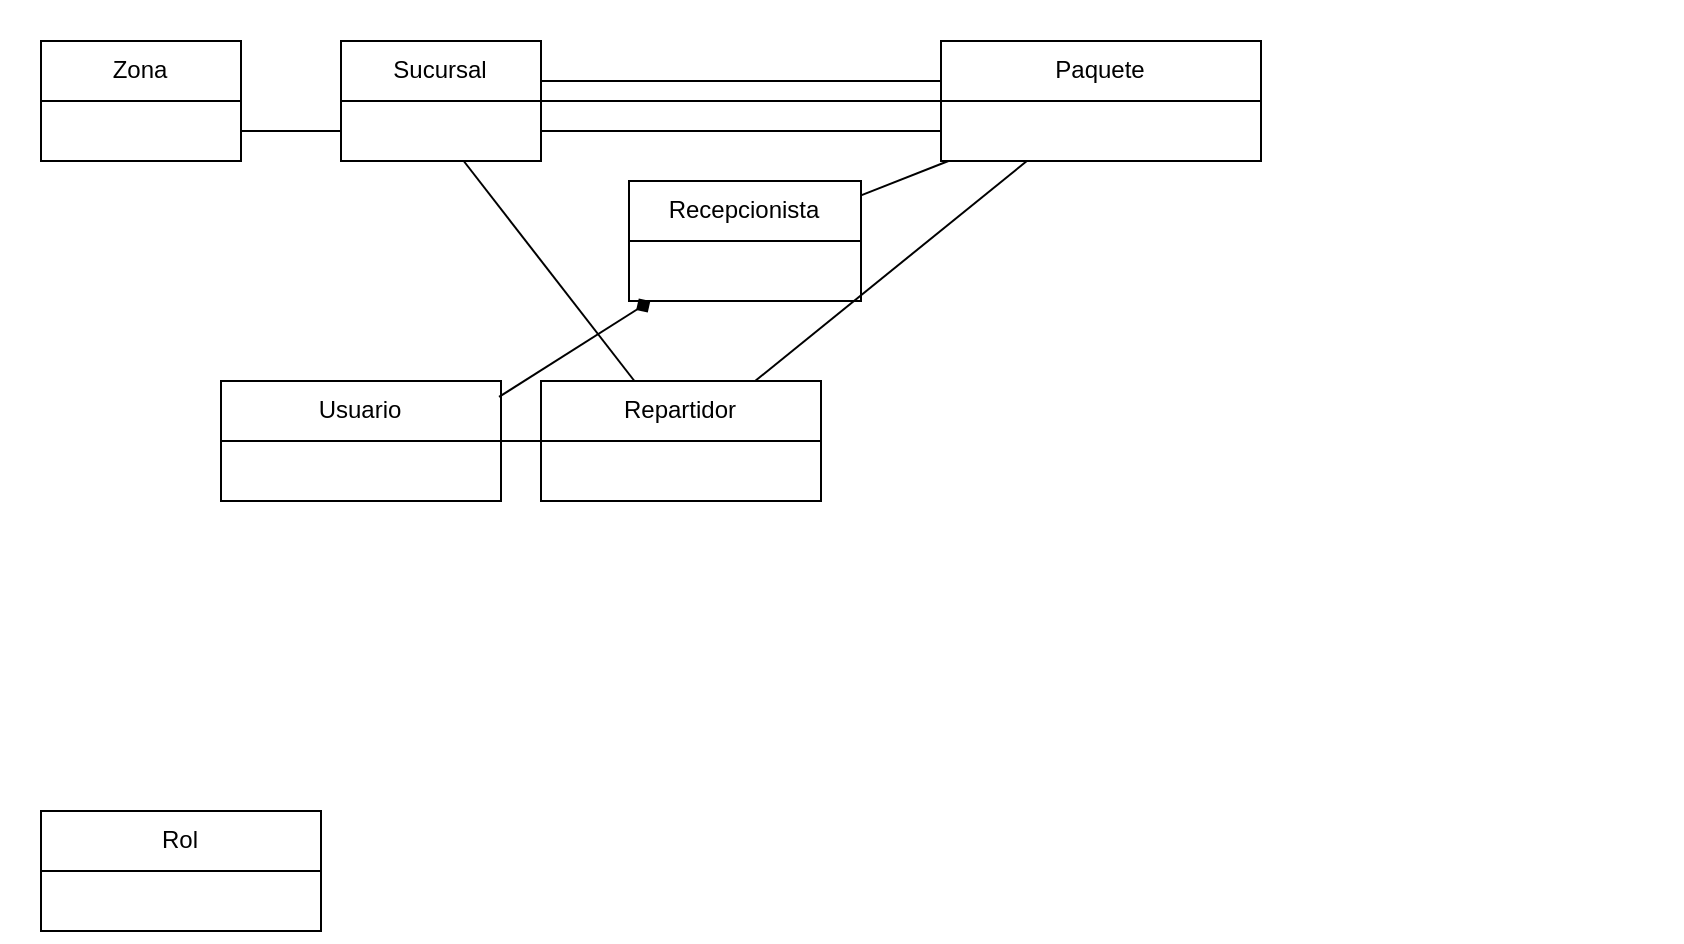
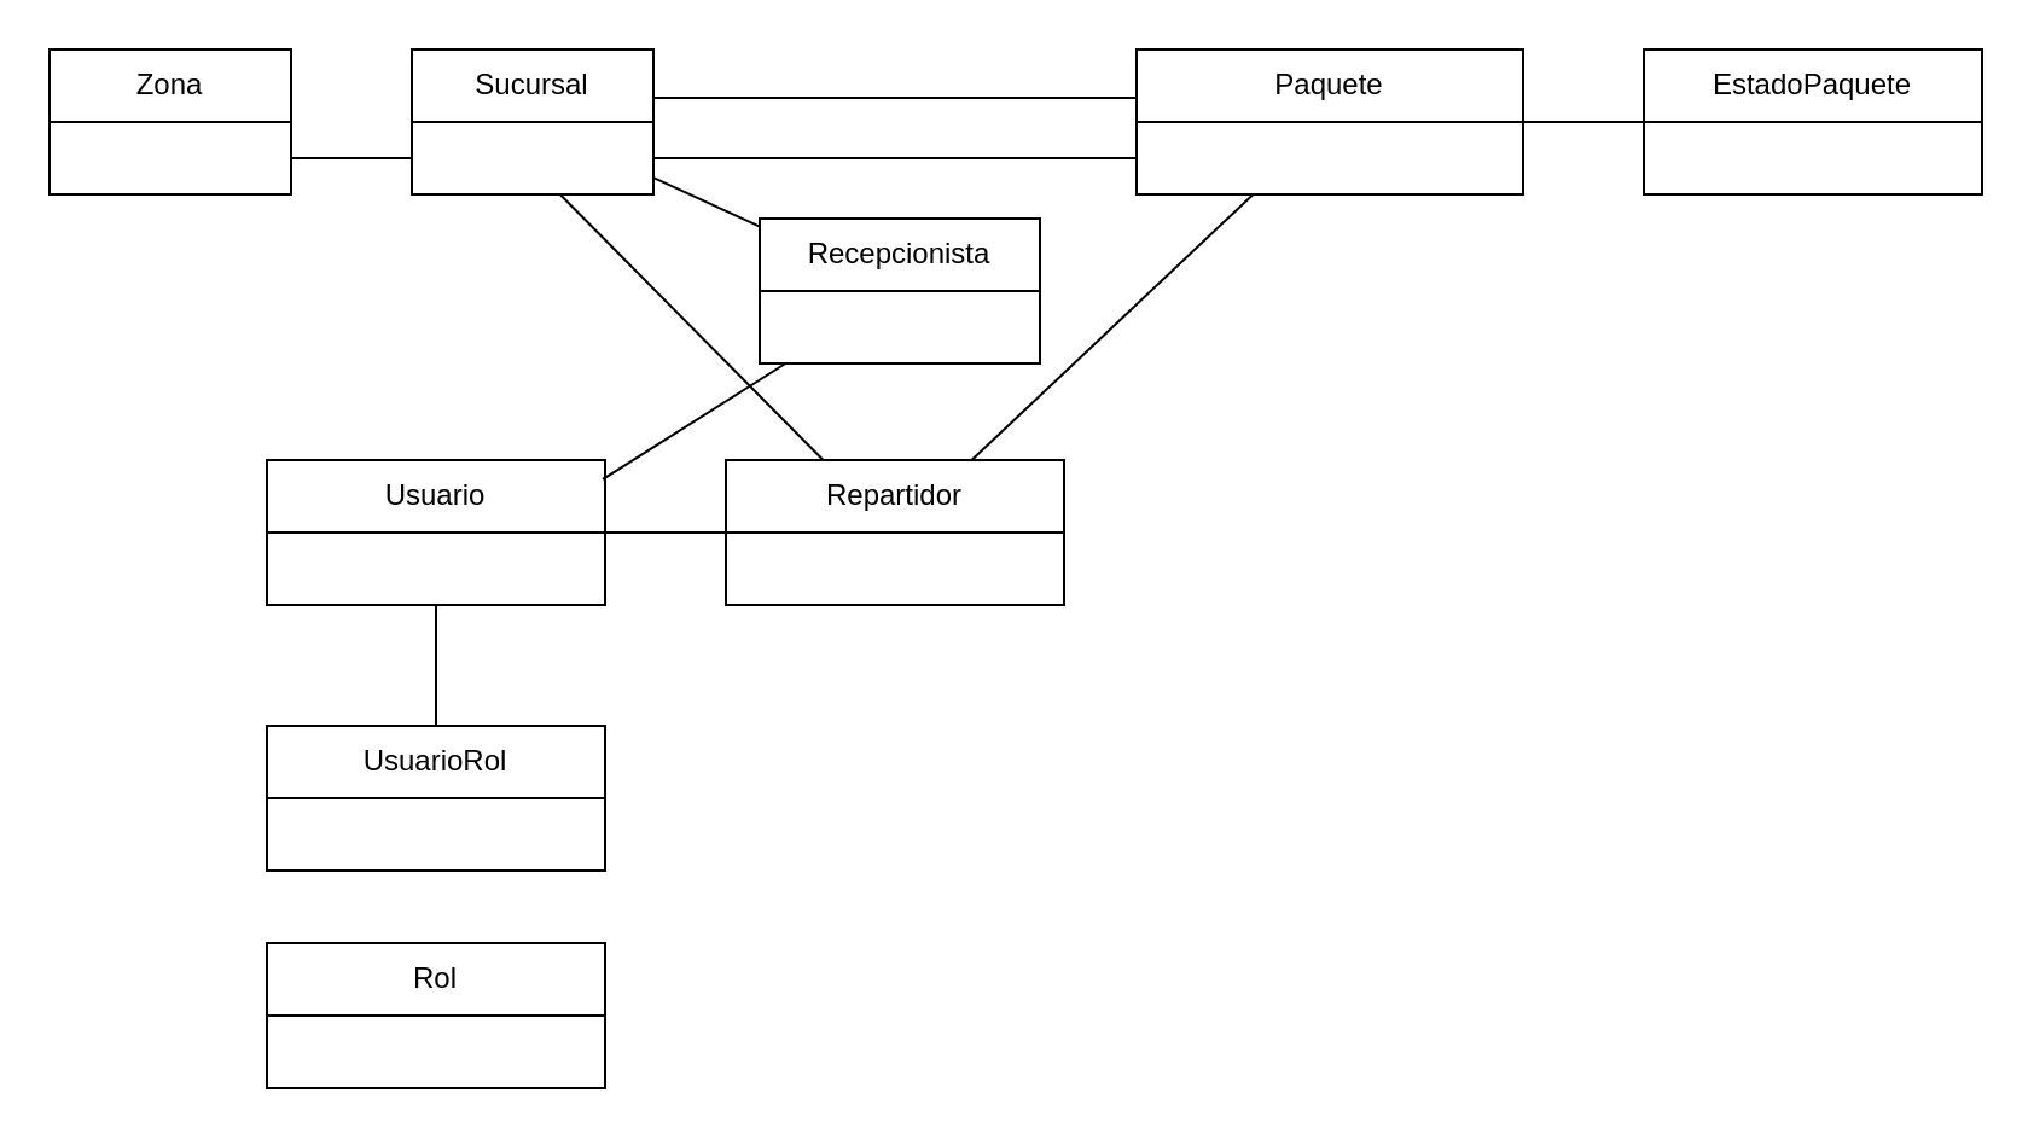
  <mxCell id="0" />
  <mxCell id="1" parent="0" />
  <mxCell id="2" value="Zona" style="swimlane;fontStyle=0;childLayout=stackLayout;horizontal=1;startSize=30;horizontalStack=0;resizeParent=1;resizeParentMax=0;resizeLast=0;collapsible=1;marginBottom=0;whiteSpace=wrap;html=1;" parent="1" vertex="1"><mxGeometry x="20" y="20" width="100" height="60" as="geometry" /></mxCell>
  <mxCell id="3" value="Usuario" style="swimlane;fontStyle=0;childLayout=stackLayout;horizontal=1;startSize=30;horizontalStack=0;resizeParent=1;resizeParentMax=0;resizeLast=0;collapsible=1;marginBottom=0;whiteSpace=wrap;html=1;" parent="1" vertex="1"><mxGeometry x="110" y="190" width="140" height="60" as="geometry"><mxRectangle x="50" y="400" width="70" height="30" as="alternateBounds" /></mxGeometry></mxCell>
- <mxCell id="4" value="Repartidor" style="swimlane;fontStyle=0;childLayout=stackLayout;horizontal=1;startSize=30;horizontalStack=0;resizeParent=1;resizeParentMax=0;resizeLast=0;collapsible=1;marginBottom=0;whiteSpace=wrap;html=1;" parent="1" vertex="1"><mxGeometry x="270" y="190" width="140" height="60" as="geometry" /></mxCell>
+ <mxCell id="4" value="Repartidor" style="swimlane;fontStyle=0;childLayout=stackLayout;horizontal=1;startSize=30;horizontalStack=0;resizeParent=1;resizeParentMax=0;resizeLast=0;collapsible=1;marginBottom=0;whiteSpace=wrap;html=1;" parent="1" vertex="1"><mxGeometry x="300" y="190" width="140" height="60" as="geometry" /></mxCell>
  <mxCell id="5" value="Sucursal" style="swimlane;fontStyle=0;childLayout=stackLayout;horizontal=1;startSize=30;horizontalStack=0;resizeParent=1;resizeParentMax=0;resizeLast=0;collapsible=1;marginBottom=0;whiteSpace=wrap;html=1;" parent="1" vertex="1"><mxGeometry x="170" y="20" width="100" height="60" as="geometry" /></mxCell>
- <mxCell id="6" value="Rol" style="swimlane;fontStyle=0;childLayout=stackLayout;horizontal=1;startSize=30;horizontalStack=0;resizeParent=1;resizeParentMax=0;resizeLast=0;collapsible=1;marginBottom=0;whiteSpace=wrap;html=1;" parent="1" vertex="1"><mxGeometry x="20" y="405" width="140" height="60" as="geometry" /></mxCell>
+ <mxCell id="6" value="Rol" style="swimlane;fontStyle=0;childLayout=stackLayout;horizontal=1;startSize=30;horizontalStack=0;resizeParent=1;resizeParentMax=0;resizeLast=0;collapsible=1;marginBottom=0;whiteSpace=wrap;html=1;" parent="1" vertex="1"><mxGeometry x="110" y="390" width="140" height="60" as="geometry" /></mxCell>
+ <mxCell id="7" value="UsuarioRol" style="swimlane;fontStyle=0;childLayout=stackLayout;horizontal=1;startSize=30;horizontalStack=0;resizeParent=1;resizeParentMax=0;resizeLast=0;collapsible=1;marginBottom=0;whiteSpace=wrap;html=1;" parent="1" vertex="1"><mxGeometry x="110" y="300" width="140" height="60" as="geometry" /></mxCell>
  <mxCell id="8" value="Paquete" style="swimlane;fontStyle=0;childLayout=stackLayout;horizontal=1;startSize=30;horizontalStack=0;resizeParent=1;resizeParentMax=0;resizeLast=0;collapsible=1;marginBottom=0;whiteSpace=wrap;html=1;" parent="1" vertex="1"><mxGeometry x="470" y="20" width="160" height="60" as="geometry" /></mxCell>
  <mxCell id="9" value="Recepcionista" style="swimlane;fontStyle=0;childLayout=stackLayout;horizontal=1;startSize=30;horizontalStack=0;resizeParent=1;resizeParentMax=0;resizeLast=0;collapsible=1;marginBottom=0;whiteSpace=wrap;html=1;" parent="1" vertex="1"><mxGeometry x="314" y="90" width="116" height="60" as="geometry" /></mxCell>
+ <mxCell id="10" value="EstadoPaquete" style="swimlane;fontStyle=0;childLayout=stackLayout;horizontal=1;startSize=30;horizontalStack=0;resizeParent=1;resizeParentMax=0;resizeLast=0;collapsible=1;marginBottom=0;whiteSpace=wrap;html=1;" parent="1" vertex="1"><mxGeometry x="680" y="20" width="140" height="60" as="geometry" /></mxCell>
+ <mxCell id="11" value="" style="endArrow=none;html=1;rounded=0;" parent="1" source="7" target="3" edge="1"><mxGeometry width="50" height="50" relative="1" as="geometry"><mxPoint x="135" y="390" as="sourcePoint" /><mxPoint x="190" y="340" as="targetPoint" /></mxGeometry></mxCell>
  <mxCell id="12" value="" style="endArrow=none;html=1;rounded=0;" parent="1" source="3" target="4" edge="1"><mxGeometry width="50" height="50" relative="1" as="geometry"><mxPoint x="230" y="217.5" as="sourcePoint" /><mxPoint x="290" y="265" as="targetPoint" /></mxGeometry></mxCell>
  <mxCell id="13" value="" style="endArrow=none;html=1;rounded=0;entryX=0;entryY=0.5;entryDx=0;entryDy=0;" parent="1" edge="1"><mxGeometry width="50" height="50" relative="1" as="geometry"><mxPoint x="120" y="65" as="sourcePoint" /><mxPoint x="170" y="65" as="targetPoint" /></mxGeometry></mxCell>
  <mxCell id="14" value="" style="endArrow=none;html=1;rounded=0;" parent="1" edge="1"><mxGeometry width="50" height="50" relative="1" as="geometry"><mxPoint x="270" y="40" as="sourcePoint" /><mxPoint x="470" y="40" as="targetPoint" /><Array as="points" /></mxGeometry></mxCell>
- <mxCell id="15" value="" style="endArrow=none;html=1;rounded=0;" parent="1" source="5" target="8" edge="1"><mxGeometry width="50" height="50" relative="1" as="geometry"><mxPoint x="280" y="150" as="sourcePoint" /><mxPoint x="330" y="100" as="targetPoint" /></mxGeometry></mxCell>
- <mxCell id="16" value="" style="endArrow=diamond;html=1;rounded=0;exitX=0.993;exitY=0.133;exitDx=0;exitDy=0;exitPerimeter=0;" parent="1" source="3" target="9" edge="1"><mxGeometry width="50" height="50" relative="1" as="geometry"><mxPoint x="390" y="270" as="sourcePoint" /><mxPoint x="440" y="220" as="targetPoint" /></mxGeometry></mxCell>
+ <mxCell id="15" value="" style="endArrow=none;html=1;rounded=0;" parent="1" source="5" target="9" edge="1"><mxGeometry width="50" height="50" relative="1" as="geometry"><mxPoint x="280" y="150" as="sourcePoint" /><mxPoint x="330" y="100" as="targetPoint" /></mxGeometry></mxCell>
+ <mxCell id="16" value="" style="endArrow=none;html=1;rounded=0;exitX=0.993;exitY=0.133;exitDx=0;exitDy=0;exitPerimeter=0;" parent="1" source="3" target="9" edge="1"><mxGeometry width="50" height="50" relative="1" as="geometry"><mxPoint x="390" y="270" as="sourcePoint" /><mxPoint x="440" y="220" as="targetPoint" /></mxGeometry></mxCell>
  <mxCell id="17" value="" style="endArrow=none;html=1;rounded=0;" parent="1" source="4" target="8" edge="1"><mxGeometry width="50" height="50" relative="1" as="geometry"><mxPoint x="420" y="240" as="sourcePoint" /><mxPoint x="470" y="190" as="targetPoint" /></mxGeometry></mxCell>
+ <mxCell id="18" value="" style="endArrow=none;html=1;rounded=0;" parent="1" source="8" target="10" edge="1"><mxGeometry width="50" height="50" relative="1" as="geometry"><mxPoint x="630" y="100.01" as="sourcePoint" /><mxPoint x="678" y="100" as="targetPoint" /></mxGeometry></mxCell>
  <mxCell id="19" value="" style="endArrow=none;html=1;rounded=0;entryX=0;entryY=0.5;entryDx=0;entryDy=0;" parent="1" edge="1"><mxGeometry width="50" height="50" relative="1" as="geometry"><mxPoint x="270" y="65" as="sourcePoint" /><mxPoint x="470" y="65" as="targetPoint" /></mxGeometry></mxCell>
  <mxCell id="20" value="" style="endArrow=none;html=1;rounded=0;" parent="1" target="4" edge="1"><mxGeometry width="50" height="50" relative="1" as="geometry"><mxPoint x="231.351" y="80" as="sourcePoint" /><mxPoint x="314" y="150" as="targetPoint" /></mxGeometry></mxCell>
- <mxCell id="21" value="" style="endArrow=none;html=1;rounded=0;" parent="1" source="9" target="8" edge="1"><mxGeometry width="50" height="50" relative="1" as="geometry"><mxPoint x="410" y="170" as="sourcePoint" /><mxPoint x="460" y="120" as="targetPoint" /></mxGeometry></mxCell>
